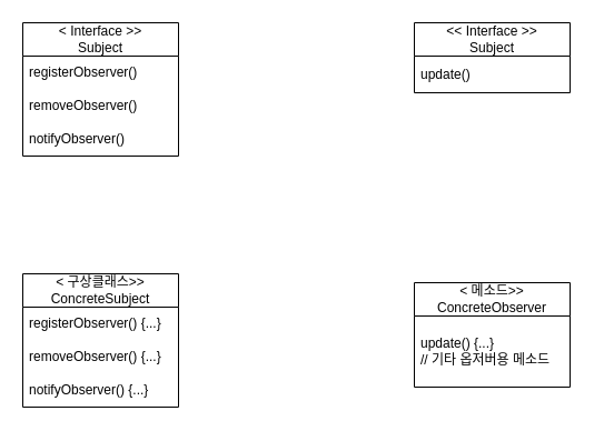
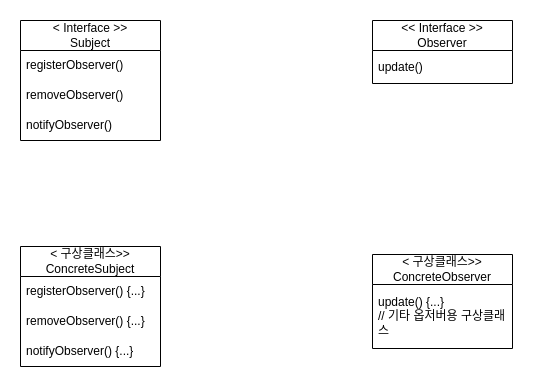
  <mxCell id="0" />
  <mxCell id="1" parent="0" />
  <mxCell id="2" value="&lt;div&gt;&amp;lt; Interface &amp;gt;&amp;gt;&lt;/div&gt;Subject" style="swimlane;fontStyle=0;childLayout=stackLayout;horizontal=1;startSize=30;horizontalStack=0;resizeParent=1;resizeParentMax=0;resizeLast=0;collapsible=1;marginBottom=0;whiteSpace=wrap;html=1;" vertex="1" parent="1"><mxGeometry x="20" y="20" width="140" height="120" as="geometry" /></mxCell>
  <mxCell id="3" value="registerObserver()" style="text;strokeColor=none;fillColor=none;align=left;verticalAlign=middle;spacingLeft=4;spacingRight=4;overflow=hidden;points=[[0,0.5],[1,0.5]];portConstraint=eastwest;rotatable=0;whiteSpace=wrap;html=1;" vertex="1" parent="2"><mxGeometry y="30" width="140" height="30" as="geometry" /></mxCell>
  <mxCell id="4" value="removeObserver()" style="text;strokeColor=none;fillColor=none;align=left;verticalAlign=middle;spacingLeft=4;spacingRight=4;overflow=hidden;points=[[0,0.5],[1,0.5]];portConstraint=eastwest;rotatable=0;whiteSpace=wrap;html=1;" vertex="1" parent="2"><mxGeometry y="60" width="140" height="30" as="geometry" /></mxCell>
  <mxCell id="5" value="notifyObserver()" style="text;strokeColor=none;fillColor=none;align=left;verticalAlign=middle;spacingLeft=4;spacingRight=4;overflow=hidden;points=[[0,0.5],[1,0.5]];portConstraint=eastwest;rotatable=0;whiteSpace=wrap;html=1;" vertex="1" parent="2"><mxGeometry y="90" width="140" height="30" as="geometry" /></mxCell>
- <mxCell id="6" value="&lt;div&gt;&amp;lt;&amp;lt; Interface &amp;gt;&amp;gt;&lt;/div&gt;Subject" style="swimlane;fontStyle=0;childLayout=stackLayout;horizontal=1;startSize=30;horizontalStack=0;resizeParent=1;resizeParentMax=0;resizeLast=0;collapsible=1;marginBottom=0;whiteSpace=wrap;html=1;" vertex="1" parent="1"><mxGeometry x="372" y="20" width="140" height="63" as="geometry" /></mxCell>
+ <mxCell id="6" value="&lt;div&gt;&amp;lt;&amp;lt; Interface &amp;gt;&amp;gt;&lt;/div&gt;Observer" style="swimlane;fontStyle=0;childLayout=stackLayout;horizontal=1;startSize=30;horizontalStack=0;resizeParent=1;resizeParentMax=0;resizeLast=0;collapsible=1;marginBottom=0;whiteSpace=wrap;html=1;" vertex="1" parent="1"><mxGeometry x="372" y="20" width="140" height="63" as="geometry" /></mxCell>
  <mxCell id="7" value="update()" style="text;strokeColor=none;fillColor=none;align=left;verticalAlign=middle;spacingLeft=4;spacingRight=4;overflow=hidden;points=[[0,0.5],[1,0.5]];portConstraint=eastwest;rotatable=0;whiteSpace=wrap;html=1;" vertex="1" parent="6"><mxGeometry y="30" width="140" height="33" as="geometry" /></mxCell>
  <mxCell id="8" value="&lt;div&gt;&amp;lt; 구상클래스&amp;gt;&amp;gt;&lt;/div&gt;ConcreteSubject" style="swimlane;fontStyle=0;childLayout=stackLayout;horizontal=1;startSize=30;horizontalStack=0;resizeParent=1;resizeParentMax=0;resizeLast=0;collapsible=1;marginBottom=0;whiteSpace=wrap;html=1;" vertex="1" parent="1"><mxGeometry x="20" y="246" width="140" height="120" as="geometry" /></mxCell>
  <mxCell id="9" value="registerObserver() {...}" style="text;strokeColor=none;fillColor=none;align=left;verticalAlign=middle;spacingLeft=4;spacingRight=4;overflow=hidden;points=[[0,0.5],[1,0.5]];portConstraint=eastwest;rotatable=0;whiteSpace=wrap;html=1;" vertex="1" parent="8"><mxGeometry y="30" width="140" height="30" as="geometry" /></mxCell>
  <mxCell id="10" value="removeObserver() {...}" style="text;strokeColor=none;fillColor=none;align=left;verticalAlign=middle;spacingLeft=4;spacingRight=4;overflow=hidden;points=[[0,0.5],[1,0.5]];portConstraint=eastwest;rotatable=0;whiteSpace=wrap;html=1;" vertex="1" parent="8"><mxGeometry y="60" width="140" height="30" as="geometry" /></mxCell>
  <mxCell id="11" value="notifyObserver() {...}" style="text;strokeColor=none;fillColor=none;align=left;verticalAlign=middle;spacingLeft=4;spacingRight=4;overflow=hidden;points=[[0,0.5],[1,0.5]];portConstraint=eastwest;rotatable=0;whiteSpace=wrap;html=1;" vertex="1" parent="8"><mxGeometry y="90" width="140" height="30" as="geometry" /></mxCell>
- <mxCell id="12" value="&lt;div&gt;&amp;lt; 메소드&amp;gt;&amp;gt;&lt;/div&gt;&lt;div&gt;ConcreteObserver&lt;/div&gt;" style="swimlane;fontStyle=0;childLayout=stackLayout;horizontal=1;startSize=30;horizontalStack=0;resizeParent=1;resizeParentMax=0;resizeLast=0;collapsible=1;marginBottom=0;whiteSpace=wrap;html=1;" vertex="1" parent="1"><mxGeometry x="372" y="254" width="140" height="94" as="geometry" /></mxCell>
- <mxCell id="13" value="update() {...}&lt;div&gt;// 기타 옵저버용 메소드&lt;/div&gt;" style="text;strokeColor=none;fillColor=none;align=left;verticalAlign=middle;spacingLeft=4;spacingRight=4;overflow=hidden;points=[[0,0.5],[1,0.5]];portConstraint=eastwest;rotatable=0;whiteSpace=wrap;html=1;" vertex="1" parent="12"><mxGeometry y="30" width="140" height="64" as="geometry" /></mxCell>
+ <mxCell id="12" value="&lt;div&gt;&amp;lt; 구상클래스&amp;gt;&amp;gt;&lt;/div&gt;&lt;div&gt;ConcreteObserver&lt;/div&gt;" style="swimlane;fontStyle=0;childLayout=stackLayout;horizontal=1;startSize=30;horizontalStack=0;resizeParent=1;resizeParentMax=0;resizeLast=0;collapsible=1;marginBottom=0;whiteSpace=wrap;html=1;" vertex="1" parent="1"><mxGeometry x="372" y="254" width="140" height="94" as="geometry" /></mxCell>
+ <mxCell id="13" value="update() {...}&lt;div&gt;// 기타 옵저버용 구상클래스&lt;/div&gt;" style="text;strokeColor=none;fillColor=none;align=left;verticalAlign=middle;spacingLeft=4;spacingRight=4;overflow=hidden;points=[[0,0.5],[1,0.5]];portConstraint=eastwest;rotatable=0;whiteSpace=wrap;html=1;" vertex="1" parent="12"><mxGeometry y="30" width="140" height="64" as="geometry" /></mxCell>
